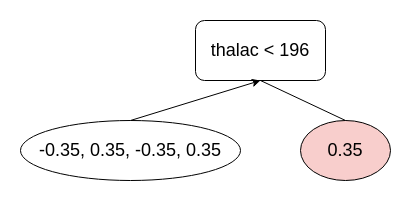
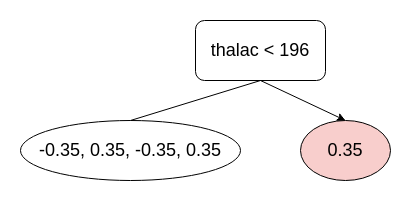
  <mxCell id="0" />
  <mxCell id="1" parent="0" />
  <mxCell id="2" value="&lt;font style=&quot;font-size: 18px&quot;&gt;thalac &amp;lt; 196&lt;/font&gt;" style="rounded=1;whiteSpace=wrap;html=1;" vertex="1" parent="1"><mxGeometry x="195" y="20" width="130" height="60" as="geometry" /></mxCell>
  <mxCell id="3" value="&lt;font style=&quot;font-size: 18px&quot;&gt;-0.35, 0.35, -0.35, 0.35&lt;/font&gt;" style="ellipse;whiteSpace=wrap;html=1;" vertex="1" parent="1"><mxGeometry x="20" y="120" width="220" height="60" as="geometry" /></mxCell>
  <mxCell id="4" value="&lt;font style=&quot;font-size: 18px&quot;&gt;0.35&lt;/font&gt;" style="ellipse;whiteSpace=wrap;html=1;fillColor=#f8cecc;" vertex="1" parent="1"><mxGeometry x="300" y="120" width="90" height="60" as="geometry" /></mxCell>
- <mxCell id="5" value="" style="endArrow=classic;html=1;exitX=0.5;exitY=0;exitDx=0;exitDy=0;entryX=0.5;entryY=1;entryDx=0;entryDy=0;" edge="1" parent="1" source="3" target="2"><mxGeometry width="50" height="50" relative="1" as="geometry"><mxPoint x="460" y="150" as="sourcePoint" /><mxPoint x="510" y="100" as="targetPoint" /></mxGeometry></mxCell>
- <mxCell id="6" value="" style="endArrow=none;html=1;exitX=0.5;exitY=1;exitDx=0;exitDy=0;entryX=0.5;entryY=0;entryDx=0;entryDy=0;" edge="1" parent="1" source="2" target="4"><mxGeometry width="50" height="50" relative="1" as="geometry"><mxPoint x="430" y="130" as="sourcePoint" /><mxPoint x="480" y="80" as="targetPoint" /></mxGeometry></mxCell>
+ <mxCell id="5" value="" style="endArrow=none;html=1;exitX=0.5;exitY=0;exitDx=0;exitDy=0;entryX=0.5;entryY=1;entryDx=0;entryDy=0;" edge="1" parent="1" source="3" target="2"><mxGeometry width="50" height="50" relative="1" as="geometry"><mxPoint x="460" y="150" as="sourcePoint" /><mxPoint x="510" y="100" as="targetPoint" /></mxGeometry></mxCell>
+ <mxCell id="6" value="" style="endArrow=classic;html=1;exitX=0.5;exitY=1;exitDx=0;exitDy=0;entryX=0.5;entryY=0;entryDx=0;entryDy=0;" edge="1" parent="1" source="2" target="4"><mxGeometry width="50" height="50" relative="1" as="geometry"><mxPoint x="430" y="130" as="sourcePoint" /><mxPoint x="480" y="80" as="targetPoint" /></mxGeometry></mxCell>
